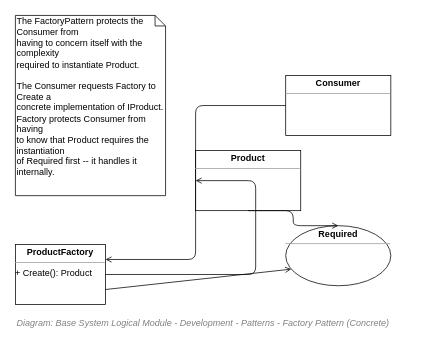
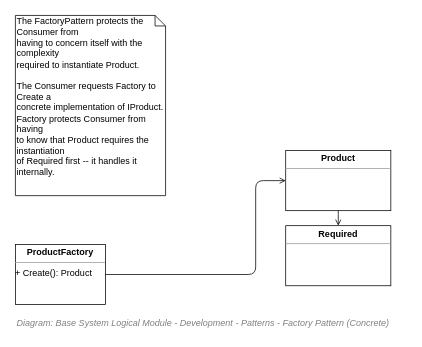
  <mxCell id="0" />
  <mxCell id="1" parent="0" />
  <mxCell id="2" value="The FactoryPattern protects the Consumer from &#10;having to concern itself with the complexity &#10;required to instantiate Product.&#10;&#10;The Consumer requests Factory to Create a &#10;concrete implementation of IProduct.&#10;Factory protects Consumer from having &#10;to know that Product requires the instantiation &#10;of Required first -- it handles it internally." style="shape=note;whiteSpace=wrap;html=1;size=14;verticalAlign=top;align=left;spacingTop=-6;fontFamily=Helvetica;fontSize=12;fontColor=#000000;strokeColor=#000000;fillColor=none;gradientColor=none;" vertex="1" parent="1"><mxGeometry x="20" y="20" width="200" height="240" as="geometry" /></mxCell>
- <mxCell id="3" value="" style="edgeStyle=elbowEdgeStyle;elbow=horizontal;strokeColor=#000000;endArrow=open;entryX=1;entryY=0.25;fontSize=12;entryDx=0;entryDy=0;exitX=0;exitY=0.5;exitDx=0;exitDy=0;" edge="1" parent="1" source="8" target="7"><mxGeometry x="-78.125" y="140" width="100" height="100" as="geometry"><mxPoint x="446.875" y="295" as="sourcePoint" /><mxPoint x="476.875" y="165.875" as="targetPoint" /></mxGeometry></mxCell>
  <mxCell id="4" value="" style="edgeStyle=elbowEdgeStyle;elbow=horizontal;strokeColor=#000000;endArrow=open;exitX=1;exitY=0.5;entryX=0;entryY=0.5;fontSize=12;exitDx=0;exitDy=0;entryDx=0;entryDy=0;" edge="1" parent="1" source="7" target="9"><mxGeometry x="-78.125" y="140" width="100" height="100" as="geometry"><mxPoint x="240" y="235" as="sourcePoint" /><mxPoint x="476.875" y="165.875" as="targetPoint" /><Array as="points"><mxPoint x="340" y="290" /></Array></mxGeometry></mxCell>
  <mxCell id="5" value="" style="edgeStyle=elbowEdgeStyle;elbow=horizontal;strokeColor=#000000;endArrow=open;fontSize=12;exitX=0.5;exitY=1;exitDx=0;exitDy=0;entryX=0.5;entryY=0;entryDx=0;entryDy=0;" edge="1" parent="1" source="9" target="10"><mxGeometry x="-58.125" y="160" width="100" height="100" as="geometry"><mxPoint x="250" y="425" as="sourcePoint" /><mxPoint x="510" y="257.625" as="targetPoint" /><Array as="points" /></mxGeometry></mxCell>
- <mxCell id="6" value="" style="elbow=horizontal;strokeColor=#000000;endArrow=open;exitX=1;exitY=0.75;entryX=0;entryY=0.75;fontSize=12;exitDx=0;exitDy=0;entryDx=0;entryDy=0;" edge="1" parent="1" source="7" target="10"><mxGeometry x="-68.125" y="150" width="100" height="100" as="geometry"><mxPoint x="250" y="447.5" as="sourcePoint" /><mxPoint x="510" y="370" as="targetPoint" /></mxGeometry></mxCell>
  <mxCell id="7" value="&lt;p style=&quot;margin: 0px ; margin-top: 4px ; text-align: center&quot;&gt;&lt;b&gt;ProductFactory&lt;/b&gt;&lt;/p&gt;&lt;hr size=&quot;1&quot;&gt;&lt;div style=&quot;height: 2px&quot;&gt;+ Create(): Product&lt;/div&gt;" style="verticalAlign=top;align=left;overflow=fill;fontSize=12;fontFamily=Helvetica;html=1;rounded=0;strokeColor=#000000;fillColor=none;container=0;" vertex="1" parent="1"><mxGeometry x="20" y="325" width="120" height="80" as="geometry" /></mxCell>
- <mxCell id="8" value="&lt;p style=&quot;margin: 0px ; margin-top: 4px ; text-align: center&quot;&gt;&lt;b&gt;Consumer&lt;/b&gt;&lt;/p&gt;&lt;hr size=&quot;1&quot;&gt;&lt;div style=&quot;height: 2px&quot;&gt;&lt;/div&gt;" style="verticalAlign=top;align=left;overflow=fill;fontSize=12;fontFamily=Helvetica;html=1;rounded=0;strokeColor=#000000;fillColor=none;" vertex="1" parent="1"><mxGeometry x="380" y="100" width="140" height="80" as="geometry" /></mxCell>
- <mxCell id="9" value="&lt;p style=&quot;margin: 0px ; margin-top: 4px ; text-align: center&quot;&gt;&lt;b&gt;Product&lt;/b&gt;&lt;/p&gt;&lt;hr size=&quot;1&quot;&gt;&lt;div style=&quot;height: 2px&quot;&gt;&lt;/div&gt;" style="verticalAlign=top;align=left;overflow=fill;fontSize=12;fontFamily=Helvetica;html=1;rounded=0;strokeColor=#000000;fillColor=none;" vertex="1" parent="1"><mxGeometry x="260" y="200" width="140" height="80" as="geometry" /></mxCell>
- <mxCell id="10" value="&lt;p style=&quot;margin: 0px ; margin-top: 4px ; text-align: center&quot;&gt;&lt;b&gt;Required&lt;/b&gt;&lt;/p&gt;&lt;hr size=&quot;1&quot;&gt;&lt;div style=&quot;height: 2px&quot;&gt;&lt;/div&gt;" style="ellipse;verticalAlign=top;align=left;overflow=fill;fontSize=12;fontFamily=Helvetica;html=1;strokeColor=#000000;fillColor=none;" vertex="1" parent="1"><mxGeometry x="380" y="300" width="140" height="80" as="geometry" /></mxCell>
+ <mxCell id="9" value="&lt;p style=&quot;margin: 0px ; margin-top: 4px ; text-align: center&quot;&gt;&lt;b&gt;Product&lt;/b&gt;&lt;/p&gt;&lt;hr size=&quot;1&quot;&gt;&lt;div style=&quot;height: 2px&quot;&gt;&lt;/div&gt;" style="verticalAlign=top;align=left;overflow=fill;fontSize=12;fontFamily=Helvetica;html=1;rounded=0;strokeColor=#000000;fillColor=none;" vertex="1" parent="1"><mxGeometry x="380" y="200" width="140" height="80" as="geometry" /></mxCell>
+ <mxCell id="10" value="&lt;p style=&quot;margin: 0px ; margin-top: 4px ; text-align: center&quot;&gt;&lt;b&gt;Required&lt;/b&gt;&lt;/p&gt;&lt;hr size=&quot;1&quot;&gt;&lt;div style=&quot;height: 2px&quot;&gt;&lt;/div&gt;" style="verticalAlign=top;align=left;overflow=fill;fontSize=12;fontFamily=Helvetica;html=1;rounded=0;strokeColor=#000000;fillColor=none;" vertex="1" parent="1"><mxGeometry x="380" y="300" width="140" height="80" as="geometry" /></mxCell>
  <mxCell id="11" value="&lt;font style=&quot;font-size: 12px&quot;&gt;Diagram: Base System Logical Module - Development - Patterns - Factory Pattern (Concrete)&lt;/font&gt;" style="text;strokeColor=none;fillColor=none;html=1;fontSize=12;fontStyle=2;verticalAlign=middle;align=left;shadow=0;glass=0;comic=0;opacity=30;fontColor=#808080;" vertex="1" parent="1"><mxGeometry x="20" y="420" width="520" height="20" as="geometry" /></mxCell>
